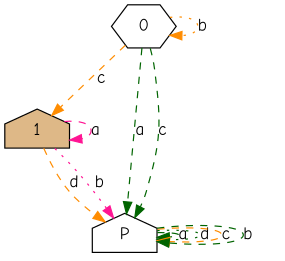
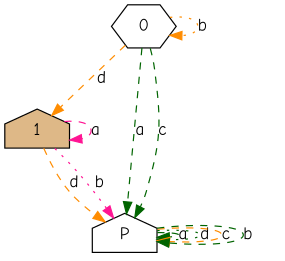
  digraph {
    bgcolor=white
    fontname="Comic Neue"
    node [color=black fillcolor=white fontname="Comic Neue" shape=house style=filled]
    edge [color=darkgreen fontname="Comic Neue" style=dashed]
    1 [fillcolor=burlywood]
    P
    0 [shape=hexagon]
    1 -> 1 [color=deeppink label=a]
    1 -> P [color=darkorange label=d]
    1 -> P [color=deeppink label=b style=dotted]
    P -> P [label=a]
    P -> P [label=d style=dotted]
    P -> P [color=darkorange label=c]
    P -> P [label=b]
-   0 -> 1 [color=darkorange label=c]
+   0 -> 1 [color=darkorange label=d]
    0 -> P [label=a]
    0 -> P [label=c]
    0 -> 0 [color=darkorange label=b style=dotted]
  }
